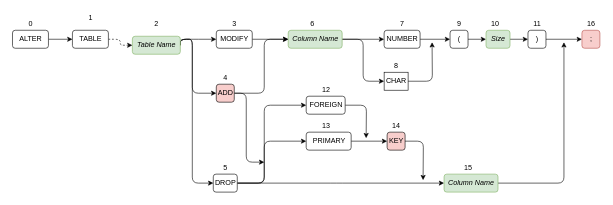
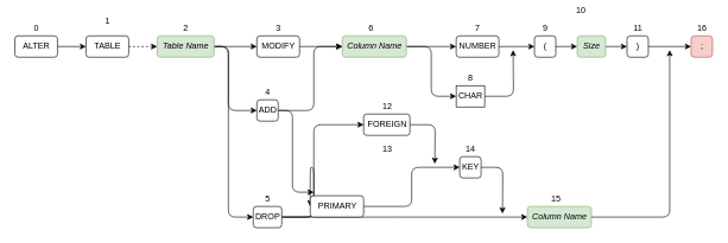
  <mxCell id="0" />
  <mxCell id="1" parent="0" />
  <mxCell id="2" style="edgeStyle=orthogonalEdgeStyle;orthogonalLoop=1;jettySize=auto;html=1;exitX=1;exitY=0.5;exitDx=0;exitDy=0;entryX=0;entryY=0.5;entryDx=0;entryDy=0;entryPerimeter=0;" parent="1" source="3" target="12" edge="1"><mxGeometry relative="1" as="geometry"><mxPoint x="130" y="65" as="targetPoint" /></mxGeometry></mxCell>
  <mxCell id="3" value="ALTER" style="html=1;rounded=1;" parent="1" vertex="1"><mxGeometry x="20" y="50" width="60" height="30" as="geometry" /></mxCell>
  <mxCell id="4" value="0" style="text;html=1;align=center;verticalAlign=middle;resizable=0;points=[];autosize=1;rounded=1;" parent="1" vertex="1"><mxGeometry x="40" y="30" width="20" height="20" as="geometry" /></mxCell>
  <mxCell id="5" value=";" style="html=1;fillColor=#f8cecc;strokeColor=#b85450;rounded=1;" parent="1" vertex="1"><mxGeometry x="970" y="50" width="30" height="30" as="geometry" /></mxCell>
  <mxCell id="6" value="16" style="text;html=1;align=center;verticalAlign=middle;resizable=0;points=[];autosize=1;rounded=1;" parent="1" vertex="1"><mxGeometry x="970" y="30" width="30" height="20" as="geometry" /></mxCell>
  <mxCell id="7" style="edgeStyle=orthogonalEdgeStyle;orthogonalLoop=1;jettySize=auto;html=1;exitX=1;exitY=0.5;exitDx=0;exitDy=0;entryX=0;entryY=0.5;entryDx=0;entryDy=0;" parent="1" source="9" target="41" edge="1"><mxGeometry relative="1" as="geometry"><Array as="points"><mxPoint x="605" y="65" /><mxPoint x="605" y="135" /></Array></mxGeometry></mxCell>
  <mxCell id="8" style="edgeStyle=orthogonalEdgeStyle;orthogonalLoop=1;jettySize=auto;html=1;exitX=1;exitY=0.5;exitDx=0;exitDy=0;entryX=0;entryY=0.5;entryDx=0;entryDy=0;" parent="1" source="9" target="38" edge="1"><mxGeometry relative="1" as="geometry" /></mxCell>
  <mxCell id="9" value="&lt;i&gt;Column Name&lt;/i&gt;" style="html=1;fillColor=#d5e8d4;strokeColor=#82b366;rounded=1;" parent="1" vertex="1"><mxGeometry x="480" y="50" width="90" height="30" as="geometry" /></mxCell>
  <mxCell id="10" value="6" style="text;html=1;align=center;verticalAlign=middle;resizable=0;points=[];autosize=1;rounded=1;" parent="1" vertex="1"><mxGeometry x="510" y="30" width="20" height="20" as="geometry" /></mxCell>
  <mxCell id="11" style="edgeStyle=orthogonalEdgeStyle;orthogonalLoop=1;jettySize=auto;html=1;exitX=1;exitY=0.5;exitDx=0;exitDy=0;entryX=0;entryY=0.5;entryDx=0;entryDy=0;dashed=1;" parent="1" source="12" target="16" edge="1"><mxGeometry relative="1" as="geometry" /></mxCell>
  <mxCell id="12" value="TABLE" style="html=1;rounded=1;" parent="1" vertex="1"><mxGeometry x="120" y="50" width="60" height="30" as="geometry" /></mxCell>
  <mxCell id="13" style="edgeStyle=orthogonalEdgeStyle;orthogonalLoop=1;jettySize=auto;html=1;exitX=1;exitY=0.5;exitDx=0;exitDy=0;entryX=0;entryY=0.5;entryDx=0;entryDy=0;" parent="1" source="16" target="20" edge="1"><mxGeometry relative="1" as="geometry"><Array as="points"><mxPoint x="320" y="65" /><mxPoint x="320" y="155" /></Array></mxGeometry></mxCell>
  <mxCell id="14" style="edgeStyle=orthogonalEdgeStyle;orthogonalLoop=1;jettySize=auto;html=1;exitX=1;exitY=0.5;exitDx=0;exitDy=0;entryX=0;entryY=0.5;entryDx=0;entryDy=0;" parent="1" source="16" target="23" edge="1"><mxGeometry relative="1" as="geometry"><Array as="points"><mxPoint x="320" y="65" /><mxPoint x="320" y="65" /></Array></mxGeometry></mxCell>
  <mxCell id="15" style="edgeStyle=orthogonalEdgeStyle;orthogonalLoop=1;jettySize=auto;html=1;exitX=1;exitY=0.5;exitDx=0;exitDy=0;entryX=0;entryY=0.5;entryDx=0;entryDy=0;" parent="1" source="16" target="28" edge="1"><mxGeometry relative="1" as="geometry"><Array as="points"><mxPoint x="320" y="65" /><mxPoint x="320" y="305" /></Array></mxGeometry></mxCell>
- <mxCell id="16" value="&lt;i&gt;Table Name&lt;/i&gt;" style="html=1;fillColor=#d5e8d4;strokeColor=#82b366;rounded=1;" parent="1" vertex="1"><mxGeometry x="220" y="60" width="80" height="30" as="geometry" /></mxCell>
+ <mxCell id="16" value="&lt;i&gt;Table Name&lt;/i&gt;" style="html=1;fillColor=#d5e8d4;strokeColor=#82b366;rounded=1;" parent="1" vertex="1"><mxGeometry x="220" y="50" width="80" height="30" as="geometry" /></mxCell>
  <mxCell id="17" value="2" style="text;html=1;align=center;verticalAlign=middle;resizable=0;points=[];autosize=1;rounded=1;" parent="1" vertex="1"><mxGeometry x="250" y="30" width="20" height="20" as="geometry" /></mxCell>
  <mxCell id="18" style="edgeStyle=orthogonalEdgeStyle;orthogonalLoop=1;jettySize=auto;html=1;exitX=1;exitY=0.5;exitDx=0;exitDy=0;entryX=0;entryY=0.5;entryDx=0;entryDy=0;" parent="1" source="20" target="9" edge="1"><mxGeometry relative="1" as="geometry"><mxPoint x="450" y="70" as="targetPoint" /><Array as="points"><mxPoint x="440" y="155" /><mxPoint x="440" y="65" /></Array></mxGeometry></mxCell>
  <mxCell id="19" style="edgeStyle=orthogonalEdgeStyle;rounded=1;orthogonalLoop=1;jettySize=auto;html=1;exitX=1;exitY=0.5;exitDx=0;exitDy=0;" edge="1" parent="1" source="20"><mxGeometry relative="1" as="geometry"><mxPoint x="440" y="270" as="targetPoint" /><Array as="points"><mxPoint x="410" y="155" /><mxPoint x="410" y="270" /></Array></mxGeometry></mxCell>
- <mxCell id="20" value="ADD" style="html=1;rounded=1;fillColor=#f8cecc;" parent="1" vertex="1"><mxGeometry x="360" y="140" width="30" height="30" as="geometry" /></mxCell>
+ <mxCell id="20" value="ADD" style="html=1;rounded=1;" parent="1" vertex="1"><mxGeometry x="360" y="140" width="30" height="30" as="geometry" /></mxCell>
  <mxCell id="21" value="4" style="text;html=1;align=center;verticalAlign=middle;resizable=0;points=[];autosize=1;rounded=1;" parent="1" vertex="1"><mxGeometry x="365" y="120" width="20" height="20" as="geometry" /></mxCell>
  <mxCell id="22" style="edgeStyle=orthogonalEdgeStyle;orthogonalLoop=1;jettySize=auto;html=1;exitX=1;exitY=0.5;exitDx=0;exitDy=0;" parent="1" source="23" target="9" edge="1"><mxGeometry relative="1" as="geometry" /></mxCell>
  <mxCell id="23" value="MODIFY" style="html=1;rounded=1;" parent="1" vertex="1"><mxGeometry x="360" y="50" width="60" height="30" as="geometry" /></mxCell>
  <mxCell id="24" value="5" style="text;html=1;align=center;verticalAlign=middle;resizable=0;points=[];autosize=1;rounded=1;" parent="1" vertex="1"><mxGeometry x="365" y="270" width="20" height="20" as="geometry" /></mxCell>
  <mxCell id="25" style="edgeStyle=orthogonalEdgeStyle;orthogonalLoop=1;jettySize=auto;html=1;exitX=1;exitY=0.5;exitDx=0;exitDy=0;entryX=0;entryY=0.5;entryDx=0;entryDy=0;" parent="1" source="28" target="33" edge="1"><mxGeometry relative="1" as="geometry"><Array as="points"><mxPoint x="440" y="305" /><mxPoint x="440" y="235" /></Array></mxGeometry></mxCell>
  <mxCell id="26" style="edgeStyle=orthogonalEdgeStyle;orthogonalLoop=1;jettySize=auto;html=1;exitX=1;exitY=0.5;exitDx=0;exitDy=0;entryX=0;entryY=0.5;entryDx=0;entryDy=0;" parent="1" source="28" target="53" edge="1"><mxGeometry relative="1" as="geometry"><Array as="points"><mxPoint x="560" y="305" /><mxPoint x="560" y="305" /></Array></mxGeometry></mxCell>
  <mxCell id="27" style="edgeStyle=orthogonalEdgeStyle;orthogonalLoop=1;jettySize=auto;html=1;exitX=1;exitY=0.5;exitDx=0;exitDy=0;entryX=0;entryY=0.5;entryDx=0;entryDy=0;" parent="1" source="28" target="31" edge="1"><mxGeometry relative="1" as="geometry"><Array as="points"><mxPoint x="440" y="305" /><mxPoint x="440" y="175" /></Array></mxGeometry></mxCell>
  <mxCell id="28" value="DROP" style="html=1;rounded=1;" parent="1" vertex="1"><mxGeometry x="355" y="290" width="40" height="30" as="geometry" /></mxCell>
  <mxCell id="29" value="3" style="text;html=1;align=center;verticalAlign=middle;resizable=0;points=[];autosize=1;rounded=1;" parent="1" vertex="1"><mxGeometry x="380" y="30" width="20" height="20" as="geometry" /></mxCell>
  <mxCell id="30" style="edgeStyle=orthogonalEdgeStyle;orthogonalLoop=1;jettySize=auto;html=1;exitX=1;exitY=0.5;exitDx=0;exitDy=0;" parent="1" source="31" edge="1"><mxGeometry relative="1" as="geometry"><mxPoint x="610" y="230" as="targetPoint" /></mxGeometry></mxCell>
  <mxCell id="31" value="FOREIGN" style="html=1;rounded=1;" parent="1" vertex="1"><mxGeometry x="510" y="160" width="65" height="30" as="geometry" /></mxCell>
  <mxCell id="32" style="edgeStyle=orthogonalEdgeStyle;orthogonalLoop=1;jettySize=auto;html=1;exitX=1;exitY=0.5;exitDx=0;exitDy=0;entryX=0;entryY=0.5;entryDx=0;entryDy=0;" parent="1" source="33" target="35" edge="1"><mxGeometry relative="1" as="geometry" /></mxCell>
- <mxCell id="33" value="PRIMARY" style="html=1;rounded=1;" parent="1" vertex="1"><mxGeometry x="510" y="220" width="75" height="30" as="geometry" /></mxCell>
+ <mxCell id="33" value="PRIMARY" style="html=1;rounded=1;" parent="1" vertex="1"><mxGeometry x="435" y="275" width="75" height="30" as="geometry" /></mxCell>
  <mxCell id="34" value="13" style="text;html=1;align=center;verticalAlign=middle;resizable=0;points=[];autosize=1;rounded=1;" parent="1" vertex="1"><mxGeometry x="527.5" y="200" width="30" height="20" as="geometry" /></mxCell>
- <mxCell id="35" value="KEY" style="html=1;rounded=1;fillColor=#f8cecc;" parent="1" vertex="1"><mxGeometry x="645" y="220" width="30" height="30" as="geometry" /></mxCell>
+ <mxCell id="35" value="KEY" style="html=1;rounded=1;" parent="1" vertex="1"><mxGeometry x="645" y="220" width="30" height="30" as="geometry" /></mxCell>
  <mxCell id="36" value="14" style="text;html=1;align=center;verticalAlign=middle;resizable=0;points=[];autosize=1;rounded=1;" parent="1" vertex="1"><mxGeometry x="645" y="200" width="30" height="20" as="geometry" /></mxCell>
  <mxCell id="37" style="edgeStyle=orthogonalEdgeStyle;orthogonalLoop=1;jettySize=auto;html=1;exitX=1;exitY=0.5;exitDx=0;exitDy=0;entryX=0;entryY=0.5;entryDx=0;entryDy=0;" parent="1" source="38" target="44" edge="1"><mxGeometry relative="1" as="geometry" /></mxCell>
  <mxCell id="38" value="NUMBER" style="html=1;rounded=1;" parent="1" vertex="1"><mxGeometry x="640" y="50" width="60" height="30" as="geometry" /></mxCell>
  <mxCell id="39" value="7" style="text;html=1;align=center;verticalAlign=middle;resizable=0;points=[];autosize=1;rounded=1;" parent="1" vertex="1"><mxGeometry x="660" y="30" width="20" height="20" as="geometry" /></mxCell>
  <mxCell id="40" style="edgeStyle=orthogonalEdgeStyle;rounded=1;orthogonalLoop=1;jettySize=auto;html=1;exitX=1;exitY=0.5;exitDx=0;exitDy=0;" edge="1" parent="1" source="41"><mxGeometry relative="1" as="geometry"><mxPoint x="720" y="70" as="targetPoint" /></mxGeometry></mxCell>
  <mxCell id="41" value="CHAR" style="html=1;rounded=0;" parent="1" vertex="1"><mxGeometry x="640" y="120" width="40" height="30" as="geometry" /></mxCell>
  <mxCell id="42" value="8" style="text;html=1;align=center;verticalAlign=middle;resizable=0;points=[];autosize=1;rounded=1;" parent="1" vertex="1"><mxGeometry x="650" y="100" width="20" height="20" as="geometry" /></mxCell>
  <mxCell id="43" style="edgeStyle=orthogonalEdgeStyle;orthogonalLoop=1;jettySize=auto;html=1;exitX=1;exitY=0.5;exitDx=0;exitDy=0;entryX=0;entryY=0.5;entryDx=0;entryDy=0;" parent="1" source="44" target="50" edge="1"><mxGeometry relative="1" as="geometry" /></mxCell>
  <mxCell id="44" value="(" style="html=1;rounded=1;" parent="1" vertex="1"><mxGeometry x="750" y="50" width="30" height="30" as="geometry" /></mxCell>
  <mxCell id="45" value="9" style="text;html=1;align=center;verticalAlign=middle;resizable=0;points=[];autosize=1;rounded=1;" parent="1" vertex="1"><mxGeometry x="755" y="30" width="20" height="20" as="geometry" /></mxCell>
  <mxCell id="46" style="edgeStyle=orthogonalEdgeStyle;orthogonalLoop=1;jettySize=auto;html=1;exitX=1;exitY=0.5;exitDx=0;exitDy=0;entryX=0;entryY=0.5;entryDx=0;entryDy=0;" parent="1" source="47" target="5" edge="1"><mxGeometry relative="1" as="geometry" /></mxCell>
  <mxCell id="47" value=")" style="html=1;rounded=1;" parent="1" vertex="1"><mxGeometry x="880" y="50" width="30" height="30" as="geometry" /></mxCell>
  <mxCell id="48" value="11" style="text;html=1;align=center;verticalAlign=middle;resizable=0;points=[];autosize=1;rounded=1;" parent="1" vertex="1"><mxGeometry x="880" y="30" width="30" height="20" as="geometry" /></mxCell>
  <mxCell id="49" style="edgeStyle=orthogonalEdgeStyle;orthogonalLoop=1;jettySize=auto;html=1;exitX=1;exitY=0.5;exitDx=0;exitDy=0;entryX=0;entryY=0.5;entryDx=0;entryDy=0;" parent="1" source="50" target="47" edge="1"><mxGeometry relative="1" as="geometry" /></mxCell>
  <mxCell id="50" value="&lt;i&gt;Size&lt;/i&gt;" style="html=1;fillColor=#d5e8d4;strokeColor=#82b366;rounded=1;" parent="1" vertex="1"><mxGeometry x="810" y="50" width="40" height="30" as="geometry" /></mxCell>
- <mxCell id="51" value="10" style="text;html=1;align=center;verticalAlign=middle;resizable=0;points=[];autosize=1;rounded=1;" parent="1" vertex="1"><mxGeometry x="810" y="30" width="30" height="20" as="geometry" /></mxCell>
+ <mxCell id="51" value="10" style="text;html=1;align=center;verticalAlign=middle;resizable=0;points=[];autosize=1;rounded=1;" parent="1" vertex="1"><mxGeometry x="800" y="5" width="30" height="20" as="geometry" /></mxCell>
  <mxCell id="52" style="edgeStyle=orthogonalEdgeStyle;orthogonalLoop=1;jettySize=auto;html=1;exitX=1;exitY=0.5;exitDx=0;exitDy=0;" parent="1" source="53" edge="1"><mxGeometry relative="1" as="geometry"><Array as="points"><mxPoint x="940" y="305" /></Array><mxPoint x="940" y="70" as="targetPoint" /></mxGeometry></mxCell>
  <mxCell id="53" value="&lt;i&gt;Column Name&lt;/i&gt;" style="html=1;fillColor=#d5e8d4;strokeColor=#82b366;rounded=1;" parent="1" vertex="1"><mxGeometry x="740" y="290" width="90" height="30" as="geometry" /></mxCell>
  <mxCell id="54" value="12" style="text;html=1;align=center;verticalAlign=middle;resizable=0;points=[];autosize=1;rounded=1;" parent="1" vertex="1"><mxGeometry x="527.5" y="140" width="30" height="20" as="geometry" /></mxCell>
  <mxCell id="55" style="edgeStyle=orthogonalEdgeStyle;orthogonalLoop=1;jettySize=auto;html=1;exitX=1;exitY=0.5;exitDx=0;exitDy=0;" parent="1" source="35" edge="1"><mxGeometry relative="1" as="geometry"><mxPoint x="690" y="385" as="sourcePoint" /><mxPoint x="705" y="300" as="targetPoint" /></mxGeometry></mxCell>
  <mxCell id="56" value="1" style="text;html=1;align=center;verticalAlign=middle;resizable=0;points=[];autosize=1;rounded=1;" parent="1" vertex="1"><mxGeometry x="140" y="20" width="20" height="20" as="geometry" /></mxCell>
  <mxCell id="57" value="15" style="text;html=1;align=center;verticalAlign=middle;resizable=0;points=[];autosize=1;rounded=1;" parent="1" vertex="1"><mxGeometry x="765" y="270" width="30" height="20" as="geometry" /></mxCell>
